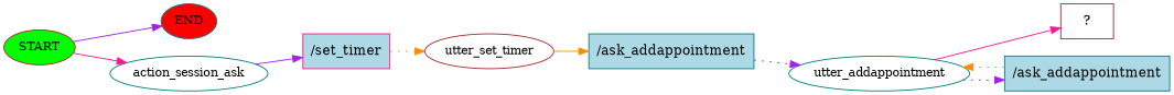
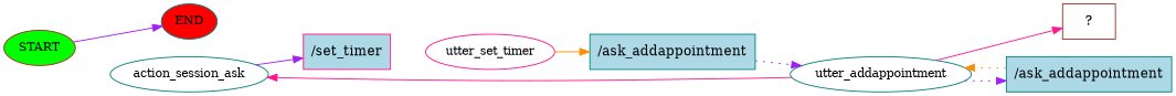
  digraph {
    rankdir=LR
    node [color=teal fontsize=12 style=filled]
    edge [color=purple style=solid]
    n1 [color=brown fillcolor=green label=START]
    n2 [fillcolor=red label=END]
    n3 [label=action_session_ask style=""]
    n4 [color=deeppink fillcolor=lightblue label="/set_timer" shape=rect fontsize=""]
-   n5 [color=brown label=utter_set_timer style=""]
+   n5 [color=deeppink label=utter_set_timer style=""]
    n6 [fillcolor=lightblue label="/ask_addappointment" shape=rect fontsize=""]
    n7 [label=utter_addappointment style=""]
    n8 [color=brown label="  ?  " shape=rect fontsize="" style=""]
    n9 [fillcolor=lightblue label="/ask_addappointment" shape=rect fontsize=""]
    n1 -> n2
-   n1 -> n3 [color=deeppink]
+   n7 -> n3 [color=deeppink]
    n3 -> n4
-   n4 -> n5 [color=darkorange style=dotted]
    n5 -> n6 [color=darkorange]
    n6 -> n7 [style=dotted]
    n7 -> n8 [color=deeppink]
    n7 -> n9 [style=dotted]
    n9 -> n7 [color=darkorange style=dotted]
  }
